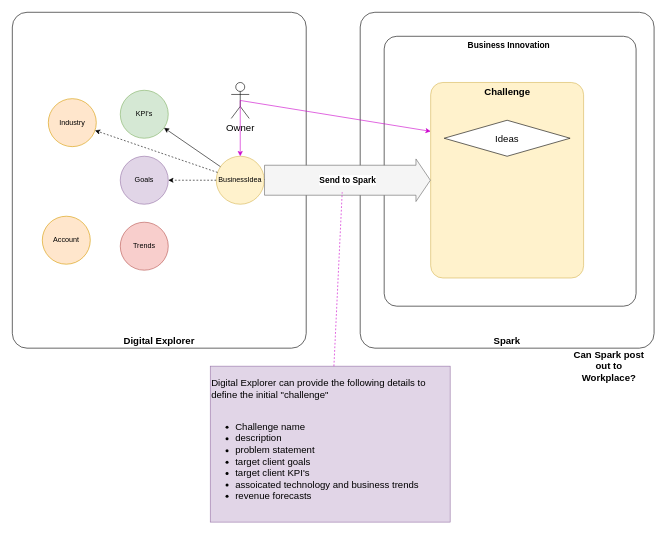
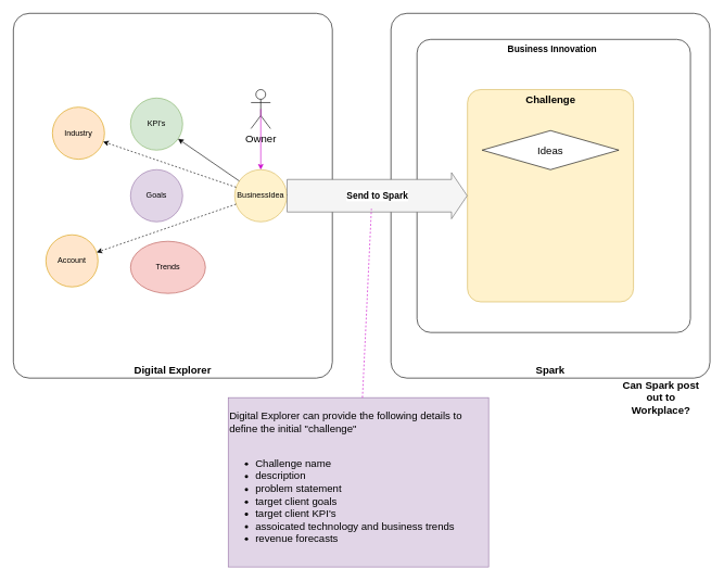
  <mxCell id="0" />
  <mxCell id="1" parent="0" />
  <mxCell id="2" value="Spark" style="rounded=1;whiteSpace=wrap;html=1;arcSize=5;verticalAlign=bottom;fontStyle=1;fontSize=16;" vertex="1" parent="1"><mxGeometry x="600" y="20" width="490" height="560" as="geometry" /></mxCell>
  <mxCell id="3" value="Digital Explorer" style="rounded=1;whiteSpace=wrap;html=1;arcSize=5;verticalAlign=bottom;fontStyle=1;fontSize=16;" vertex="1" parent="1"><mxGeometry x="20" y="20" width="490" height="560" as="geometry" /></mxCell>
  <mxCell id="4" value="BusinessIdea" style="ellipse;whiteSpace=wrap;html=1;aspect=fixed;fillColor=#fff2cc;strokeColor=#d6b656;" vertex="1" parent="1"><mxGeometry x="360" y="260" width="80" height="80" as="geometry" /></mxCell>
  <mxCell id="5" value="KPI's" style="ellipse;whiteSpace=wrap;html=1;aspect=fixed;fillColor=#d5e8d4;strokeColor=#82b366;" vertex="1" parent="1"><mxGeometry x="200" y="150" width="80" height="80" as="geometry" /></mxCell>
  <mxCell id="6" value="Goals" style="ellipse;whiteSpace=wrap;html=1;aspect=fixed;fillColor=#e1d5e7;strokeColor=#9673a6;" vertex="1" parent="1"><mxGeometry x="200" y="260" width="80" height="80" as="geometry" /></mxCell>
- <mxCell id="7" value="Trends" style="ellipse;whiteSpace=wrap;html=1;aspect=fixed;fillColor=#f8cecc;strokeColor=#b85450;" vertex="1" parent="1"><mxGeometry x="200" y="370" width="80" height="80" as="geometry" /></mxCell>
+ <mxCell id="7" value="Trends" style="ellipse;whiteSpace=wrap;html=1;aspect=fixed;fillColor=#f8cecc;strokeColor=#b85450;" vertex="1" parent="1"><mxGeometry x="200" y="370" width="115" height="80" as="geometry" /></mxCell>
  <mxCell id="8" value="" style="endArrow=classic;html=1;" edge="1" parent="1" source="4" target="5"><mxGeometry width="50" height="50" relative="1" as="geometry"><mxPoint x="490" y="400" as="sourcePoint" /><mxPoint x="540" y="350" as="targetPoint" /></mxGeometry></mxCell>
  <mxCell id="9" value="" style="endArrow=classic;html=1;" edge="1" parent="1" source="4" target="14"><mxGeometry width="50" height="50" relative="1" as="geometry"><mxPoint x="370" y="310" as="sourcePoint" /><mxPoint x="290" y="310" as="targetPoint" /></mxGeometry></mxCell>
  <mxCell id="10" value="Industry" style="ellipse;whiteSpace=wrap;html=1;aspect=fixed;fillColor=#ffe6cc;strokeColor=#d79b00;" vertex="1" parent="1"><mxGeometry x="80" y="164" width="80" height="80" as="geometry" /></mxCell>
  <mxCell id="11" value="Account" style="ellipse;whiteSpace=wrap;html=1;aspect=fixed;fillColor=#ffe6cc;strokeColor=#d79b00;" vertex="1" parent="1"><mxGeometry x="70" y="360" width="80" height="80" as="geometry" /></mxCell>
  <mxCell id="12" value="" style="endArrow=classic;html=1;dashed=1;" edge="1" parent="1" source="4" target="10"><mxGeometry width="50" height="50" relative="1" as="geometry"><mxPoint x="140" y="280" as="sourcePoint" /><mxPoint x="190" y="230" as="targetPoint" /></mxGeometry></mxCell>
- <mxCell id="13" value="" style="endArrow=classic;html=1;dashed=1;" edge="1" parent="1" source="4" target="6"><mxGeometry width="50" height="50" relative="1" as="geometry"><mxPoint x="372.164" y="297.023" as="sourcePoint" /><mxPoint x="167.838" y="226.973" as="targetPoint" /></mxGeometry></mxCell>
+ <mxCell id="13" value="" style="endArrow=classic;html=1;dashed=1;" edge="1" parent="1" source="4" target="11"><mxGeometry width="50" height="50" relative="1" as="geometry"><mxPoint x="372.164" y="297.023" as="sourcePoint" /><mxPoint x="167.838" y="226.973" as="targetPoint" /></mxGeometry></mxCell>
  <mxCell id="14" value="Business Innovation&amp;nbsp;" style="rounded=1;whiteSpace=wrap;html=1;fontSize=14;arcSize=5;fontStyle=1;verticalAlign=top;" vertex="1" parent="1"><mxGeometry x="640" y="60" width="420" height="450" as="geometry" /></mxCell>
  <mxCell id="15" value="Challenge" style="rounded=1;whiteSpace=wrap;html=1;fontSize=16;arcSize=8;fontStyle=1;verticalAlign=top;fillColor=#fff2cc;strokeColor=#d6b656;" vertex="1" parent="1"><mxGeometry x="717.5" y="137" width="255" height="326" as="geometry" /></mxCell>
  <mxCell id="16" value="Ideas" style="rhombus;whiteSpace=wrap;html=1;fontSize=16;" vertex="1" parent="1"><mxGeometry x="740" y="200" width="210" height="60" as="geometry" /></mxCell>
  <mxCell id="17" value="Can Spark post out to Workplace?" style="text;html=1;strokeColor=none;fillColor=none;align=center;verticalAlign=middle;whiteSpace=wrap;rounded=0;fontSize=16;fontStyle=1" vertex="1" parent="1"><mxGeometry x="950" y="600" width="130" height="20" as="geometry" /></mxCell>
  <mxCell id="18" value="Send to Spark" style="shape=flexArrow;endArrow=classic;html=1;width=50;endSize=7.67;fillColor=#f5f5f5;strokeColor=#666666;fontStyle=1;fontSize=14;exitX=1;exitY=0.5;exitDx=0;exitDy=0;" edge="1" parent="1" source="4" target="15"><mxGeometry width="50" height="50" relative="1" as="geometry"><mxPoint x="469" y="300" as="sourcePoint" /><mxPoint x="669" y="300" as="targetPoint" /></mxGeometry></mxCell>
  <mxCell id="19" value="Owner" style="shape=umlActor;verticalLabelPosition=bottom;labelBackgroundColor=#ffffff;verticalAlign=top;html=1;outlineConnect=0;fontSize=16;" vertex="1" parent="1"><mxGeometry x="385" y="137" width="30" height="60" as="geometry" /></mxCell>
  <mxCell id="20" value="" style="endArrow=classic;html=1;fontSize=16;exitX=0.5;exitY=0.5;exitDx=0;exitDy=0;exitPerimeter=0;strokeColor=#CC00CC;" edge="1" parent="1" source="19" target="4"><mxGeometry width="50" height="50" relative="1" as="geometry"><mxPoint x="530" y="120" as="sourcePoint" /><mxPoint x="580" y="70" as="targetPoint" /></mxGeometry></mxCell>
- <mxCell id="21" value="" style="endArrow=classic;html=1;fontSize=16;exitX=0.5;exitY=0.5;exitDx=0;exitDy=0;exitPerimeter=0;entryX=0;entryY=0.25;entryDx=0;entryDy=0;strokeColor=#CC00CC;" edge="1" parent="1" source="19" target="15"><mxGeometry width="50" height="50" relative="1" as="geometry"><mxPoint x="410" y="177" as="sourcePoint" /><mxPoint x="410" y="270" as="targetPoint" /></mxGeometry></mxCell>
  <mxCell id="22" value="Digital Explorer can provide the following details to define the initial &quot;challenge&quot;&lt;br&gt;&lt;br&gt;&lt;ul&gt;&lt;li&gt;Challenge name&lt;/li&gt;&lt;li&gt;description&lt;/li&gt;&lt;li&gt;problem statement&lt;/li&gt;&lt;li&gt;target client goals&lt;/li&gt;&lt;li&gt;target client KPI's&lt;/li&gt;&lt;li&gt;assoicated technology and business trends&lt;/li&gt;&lt;li&gt;revenue forecasts&lt;/li&gt;&lt;/ul&gt;" style="text;html=1;strokeColor=#9673a6;fillColor=#e1d5e7;align=left;verticalAlign=middle;whiteSpace=wrap;rounded=0;fontSize=16;" vertex="1" parent="1"><mxGeometry x="350" y="610" width="400" height="260" as="geometry" /></mxCell>
  <mxCell id="23" value="" style="endArrow=none;dashed=1;html=1;strokeColor=#CC00CC;fontSize=16;" edge="1" parent="1" source="22"><mxGeometry width="50" height="50" relative="1" as="geometry"><mxPoint x="560" y="560" as="sourcePoint" /><mxPoint x="570" y="320" as="targetPoint" /></mxGeometry></mxCell>
